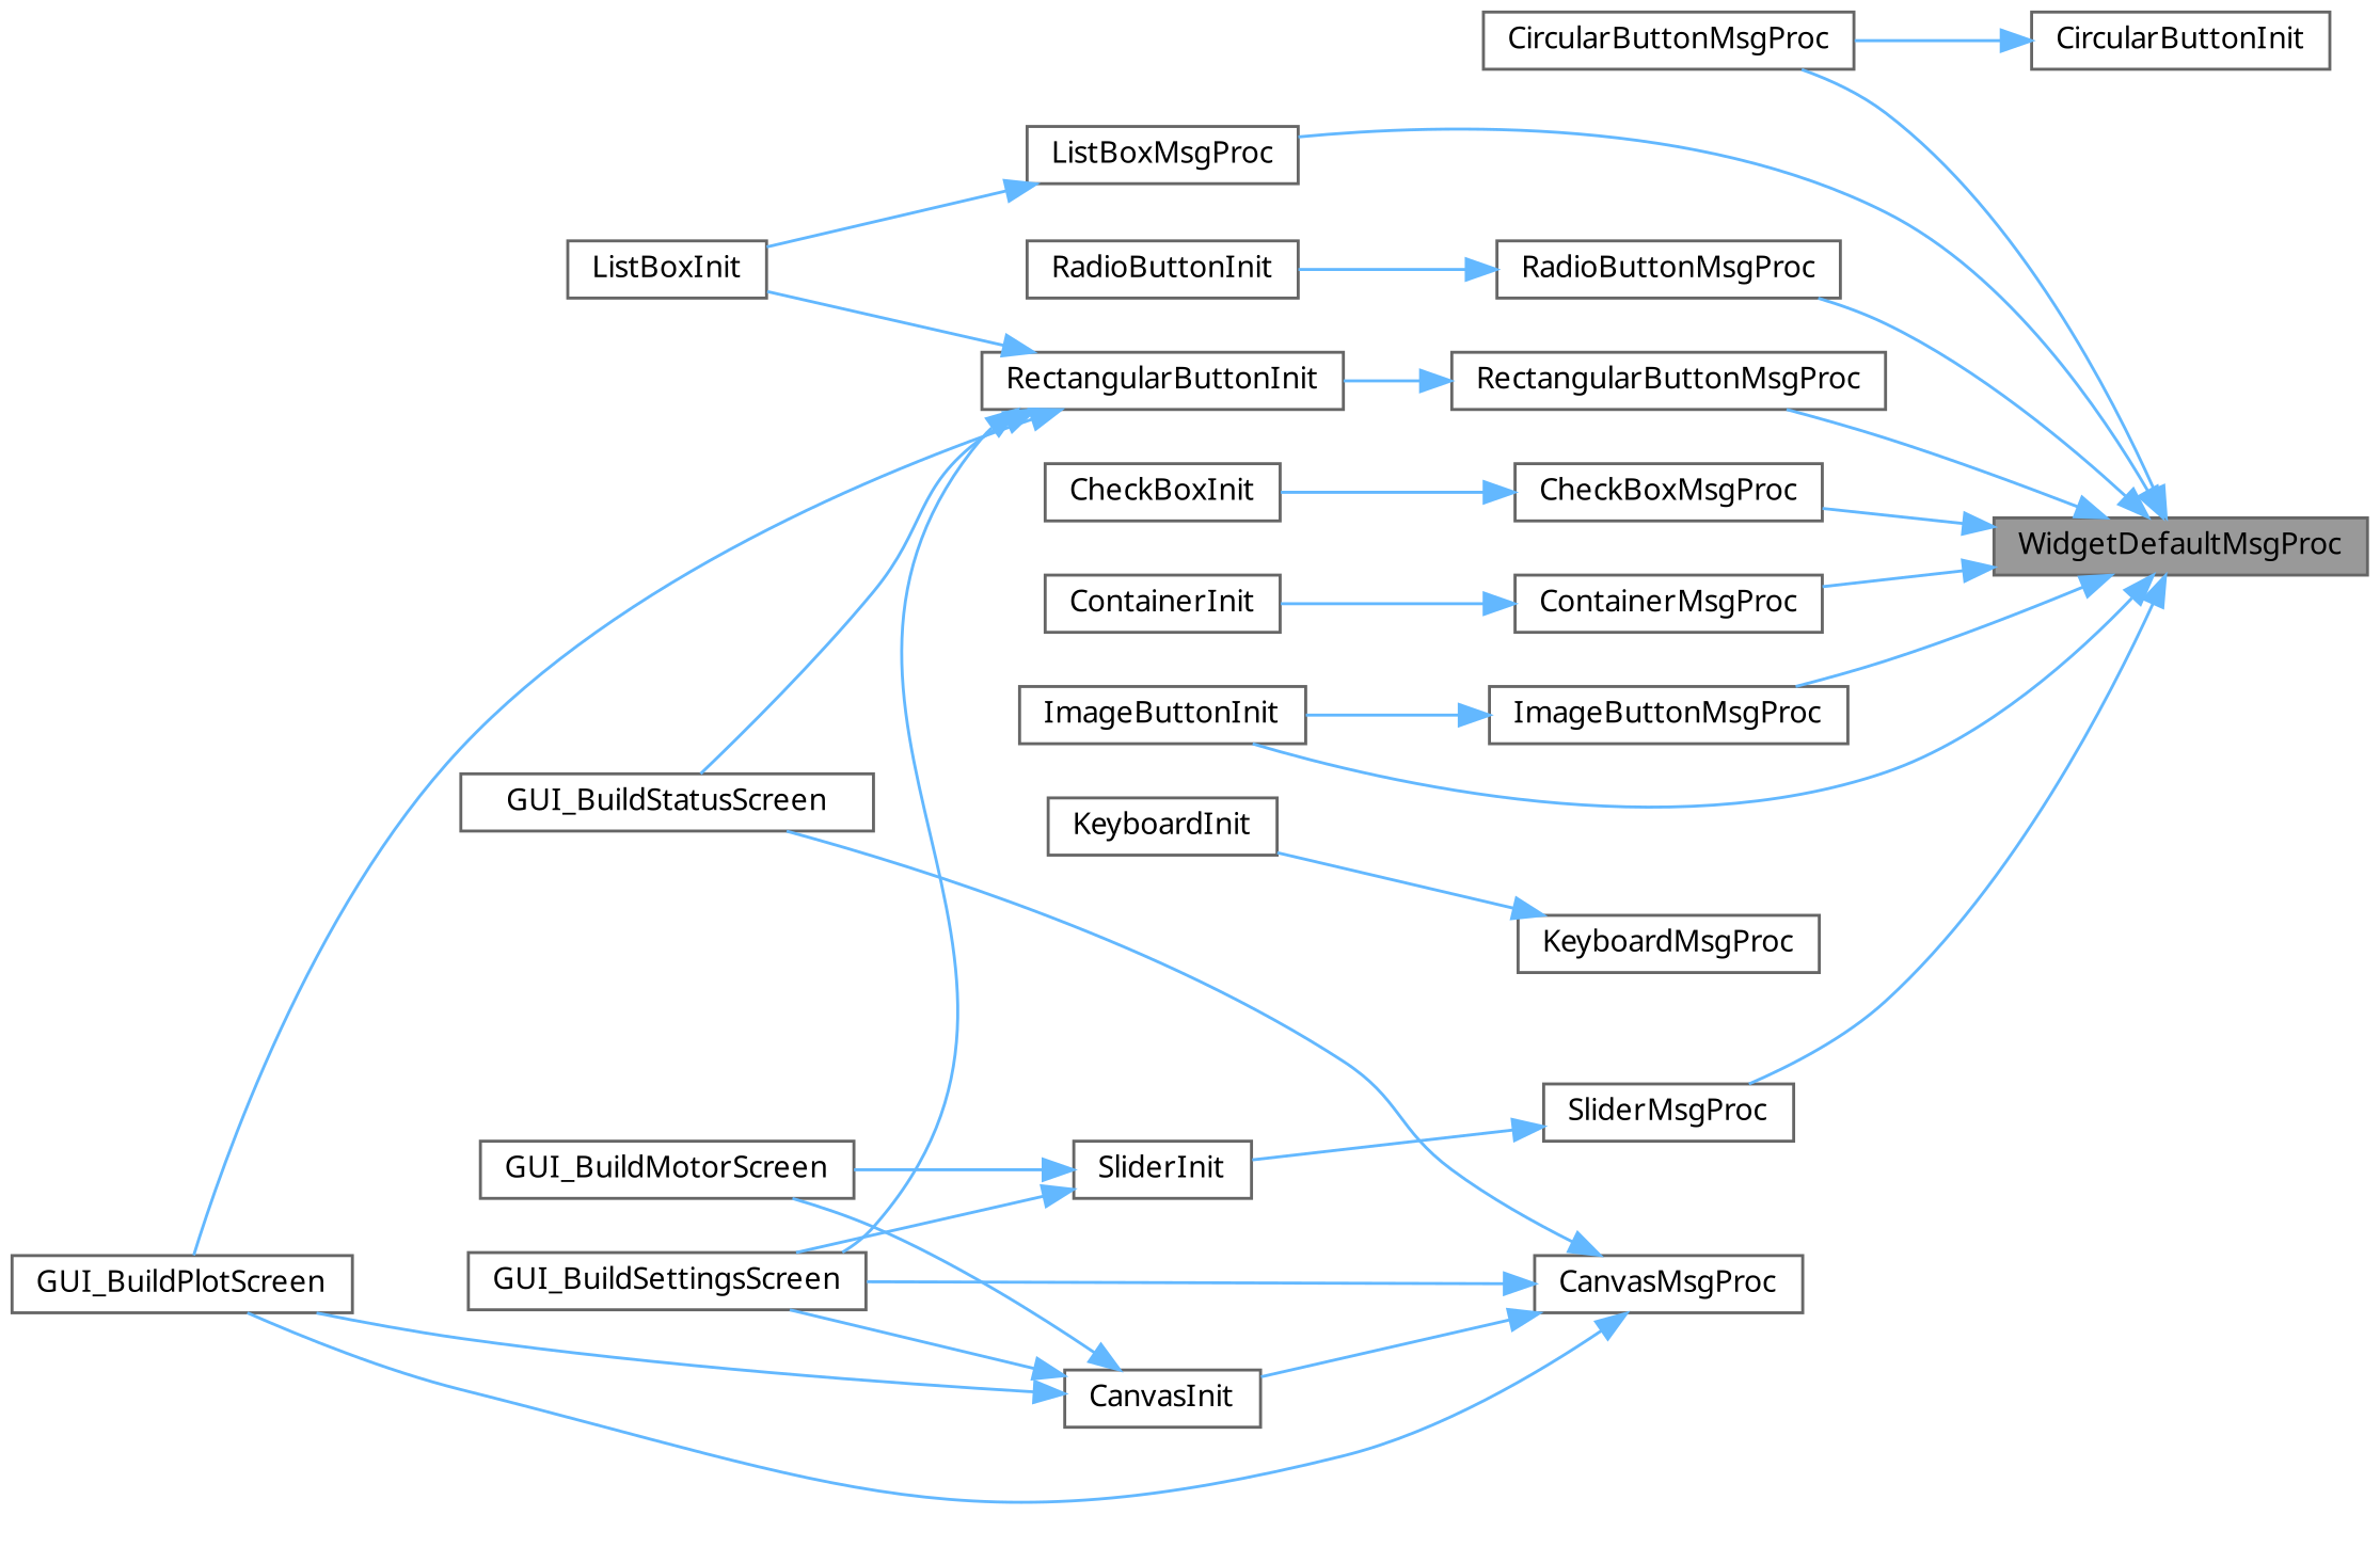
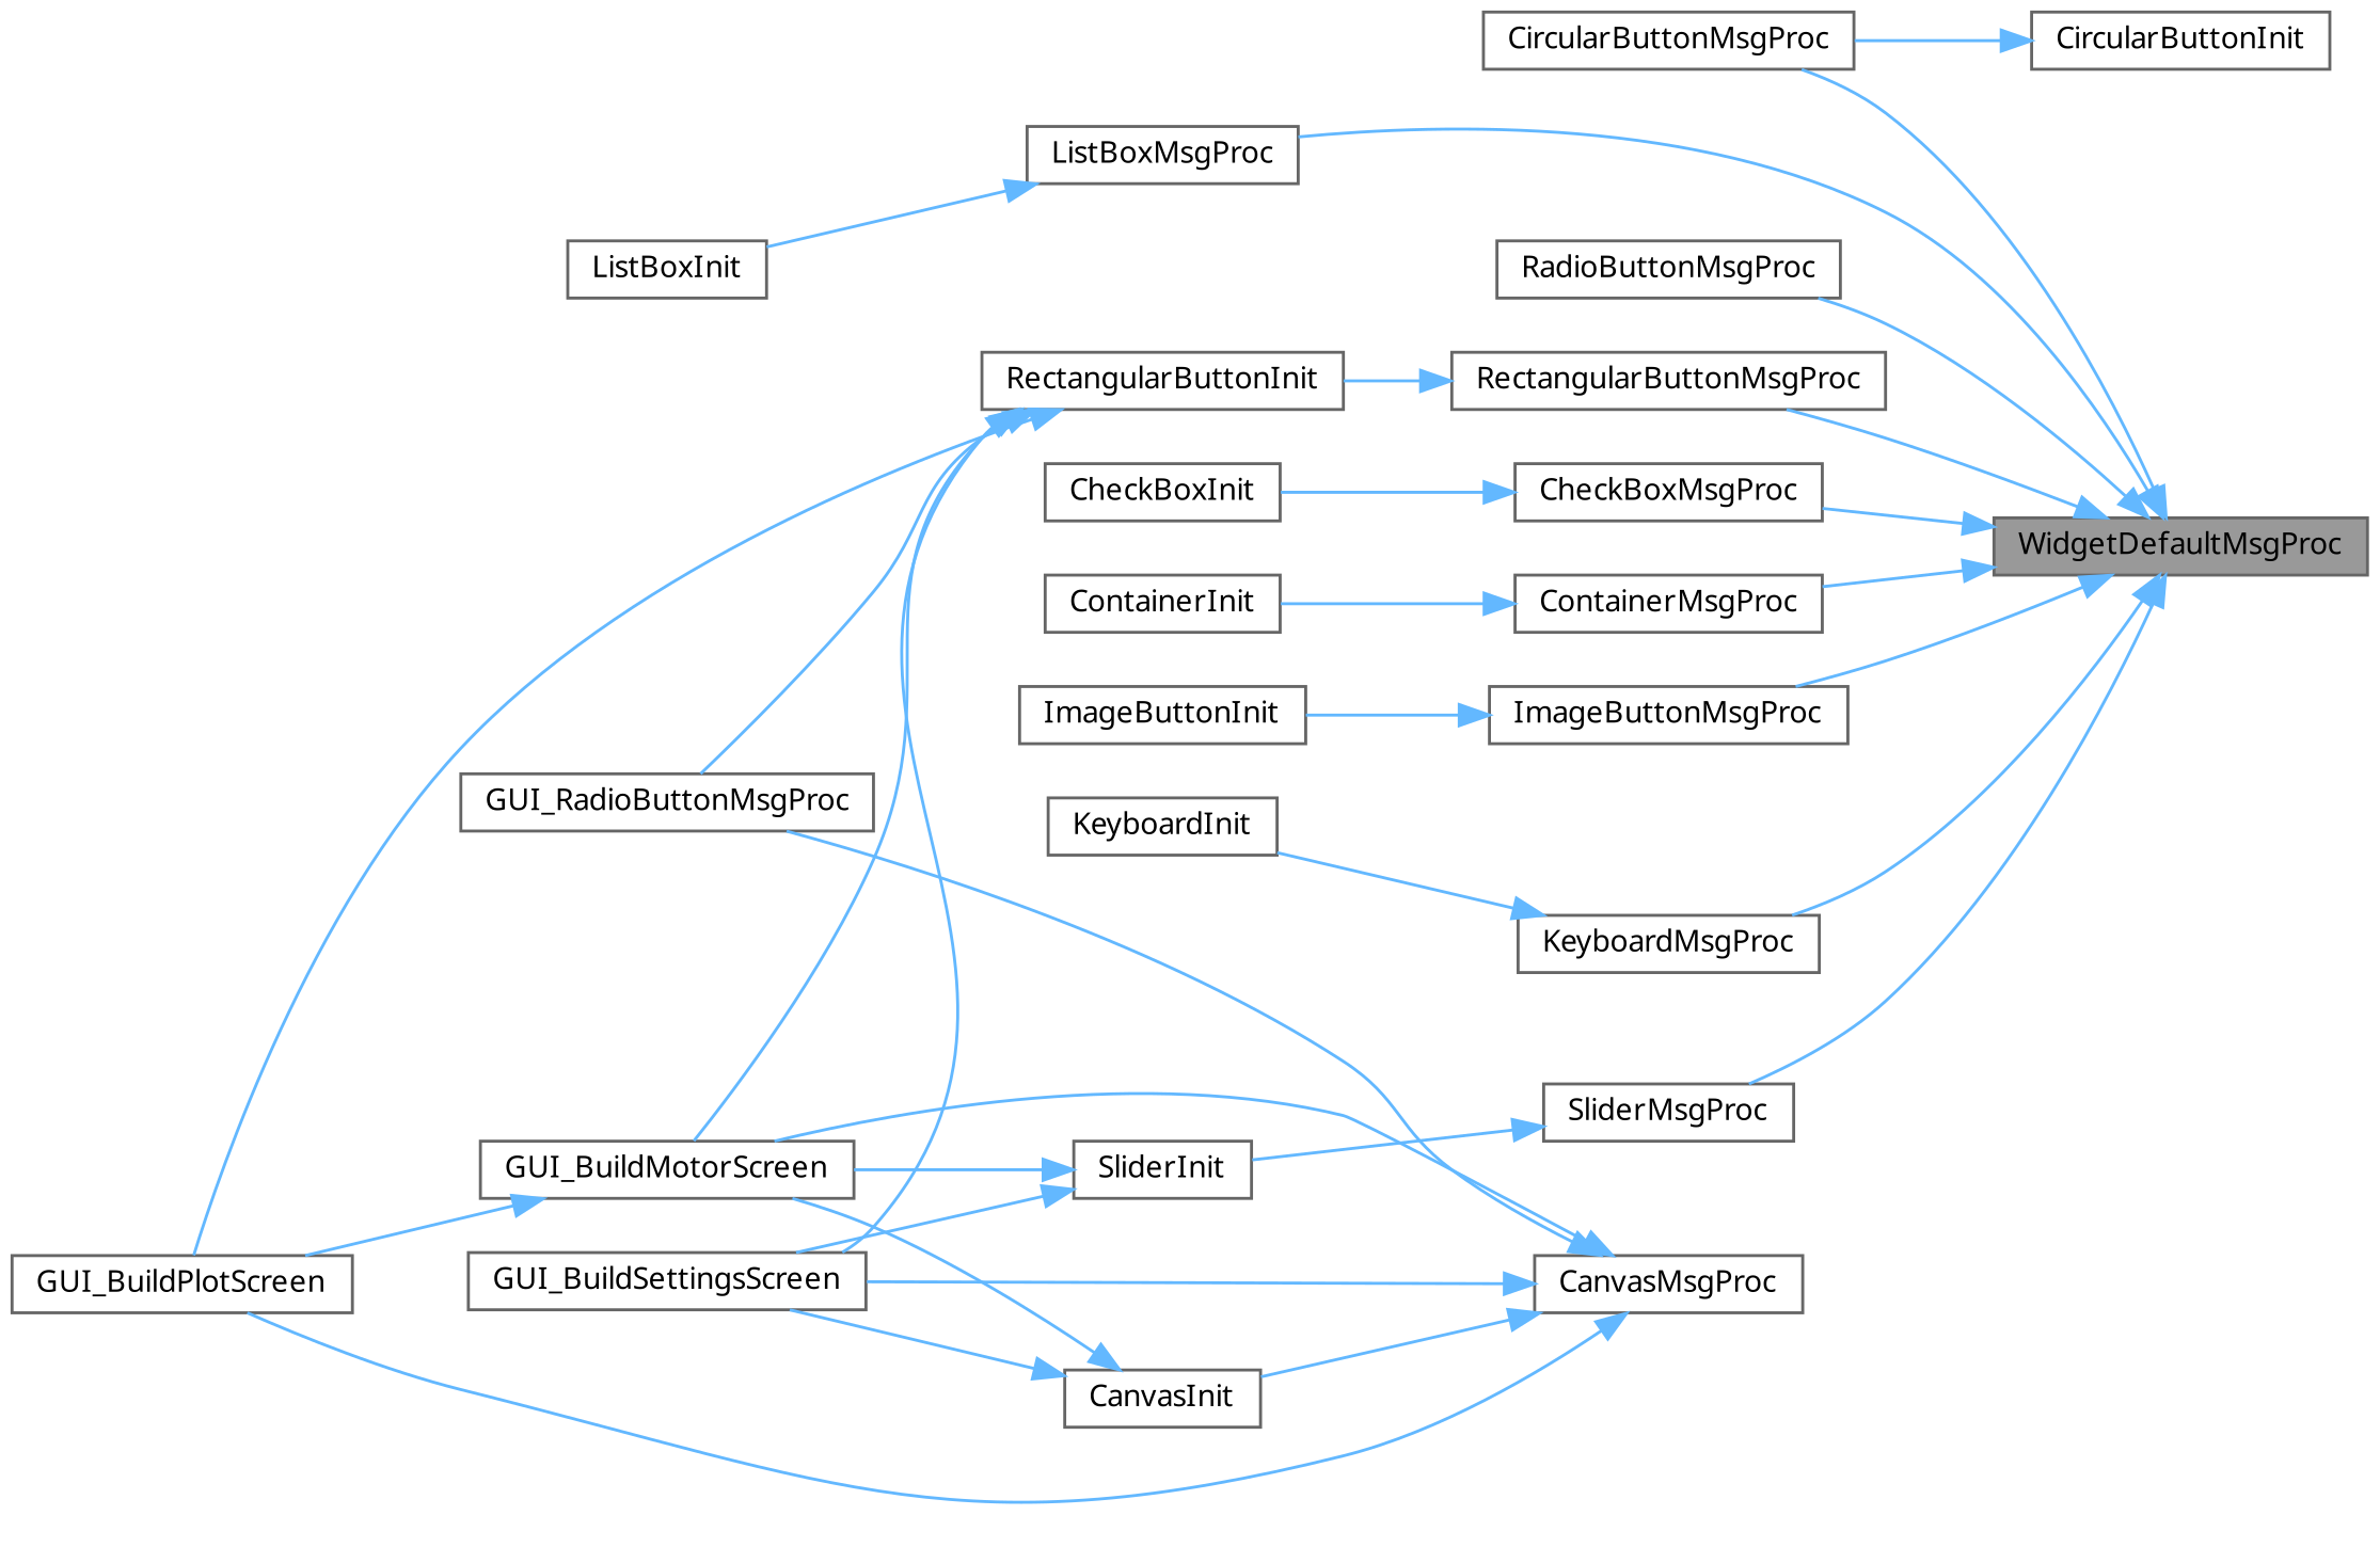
  digraph {
    fontname="Noto Sans"
    rankdir=RL
    node [color=grey40 fillcolor=white fontname="Noto Sans" fontsize=10 shape=box style=filled]
    edge [color=steelblue1 dir=back fontname="Noto Sans" fontsize=10 labelfontname=Helvetica labelfontsize=10 style=solid]
    n1 [color=gray40 fillcolor=grey60 fontcolor=black height=0.2 label=WidgetDefaultMsgProc width=0.4]
    n2 [height=0.2 label=CheckBoxMsgProc width=0.4]
    n3 [height=0.2 label=CircularButtonMsgProc width=0.4]
    n4 [height=0.2 label=ContainerMsgProc width=0.4]
    n5 [height=0.2 label=ImageButtonMsgProc width=0.4]
    n6 [height=0.2 label=KeyboardMsgProc width=0.4]
    n7 [height=0.2 label=ListBoxMsgProc width=0.4]
    n8 [height=0.2 label=RadioButtonMsgProc width=0.4]
    n9 [height=0.2 label=RectangularButtonMsgProc width=0.4]
    n10 [height=0.2 label=SliderMsgProc width=0.4]
    n11 [height=0.2 label=CanvasMsgProc width=0.4]
    n12 [height=0.2 label=CanvasInit width=0.4]
    n13 [height=0.2 label=GUI_BuildMotorScreen width=0.4]
    n14 [height=0.2 label=GUI_BuildPlotScreen width=0.4]
    n15 [height=0.2 label=GUI_BuildSettingsScreen width=0.4]
-   n16 [height=0.2 label=GUI_BuildStatusScreen width=0.4]
+   n16 [height=0.2 label=GUI_RadioButtonMsgProc width=0.4]
    n17 [height=0.2 label=CheckBoxInit width=0.4]
    n18 [height=0.2 label=ContainerInit width=0.4]
    n19 [height=0.2 label=ImageButtonInit width=0.4]
    n20 [height=0.2 label=KeyboardInit width=0.4]
    n21 [height=0.2 label=ListBoxInit width=0.4]
-   n22 [height=0.2 label=RadioButtonInit width=0.4]
    n23 [height=0.2 label=RectangularButtonInit width=0.4]
    n24 [height=0.2 label=SliderInit width=0.4]
    n25 [height=0.2 label=CircularButtonInit width=0.4]
    n1 -> n2
    n1 -> n3
    n1 -> n4
    n1 -> n5
-   n1 -> n19
+   n1 -> n6
    n1 -> n7
    n1 -> n8
    n1 -> n9
    n1 -> n10
    n2 -> n17
    n4 -> n18
    n5 -> n19
    n6 -> n20
    n7 -> n21
-   n8 -> n22
    n9 -> n23
    n10 -> n24
    n11 -> n12
+   n11 -> n13
    n11 -> n14
    n11 -> n15
    n11 -> n16
    n12 -> n13
-   n12 -> n14
+   n13 -> n14
    n12 -> n15
-   n23 -> n21
+   n23 -> n13
    n23 -> n14
    n23 -> n15
    n23 -> n16
    n24 -> n13
    n24 -> n15
    n25 -> n3
  }
